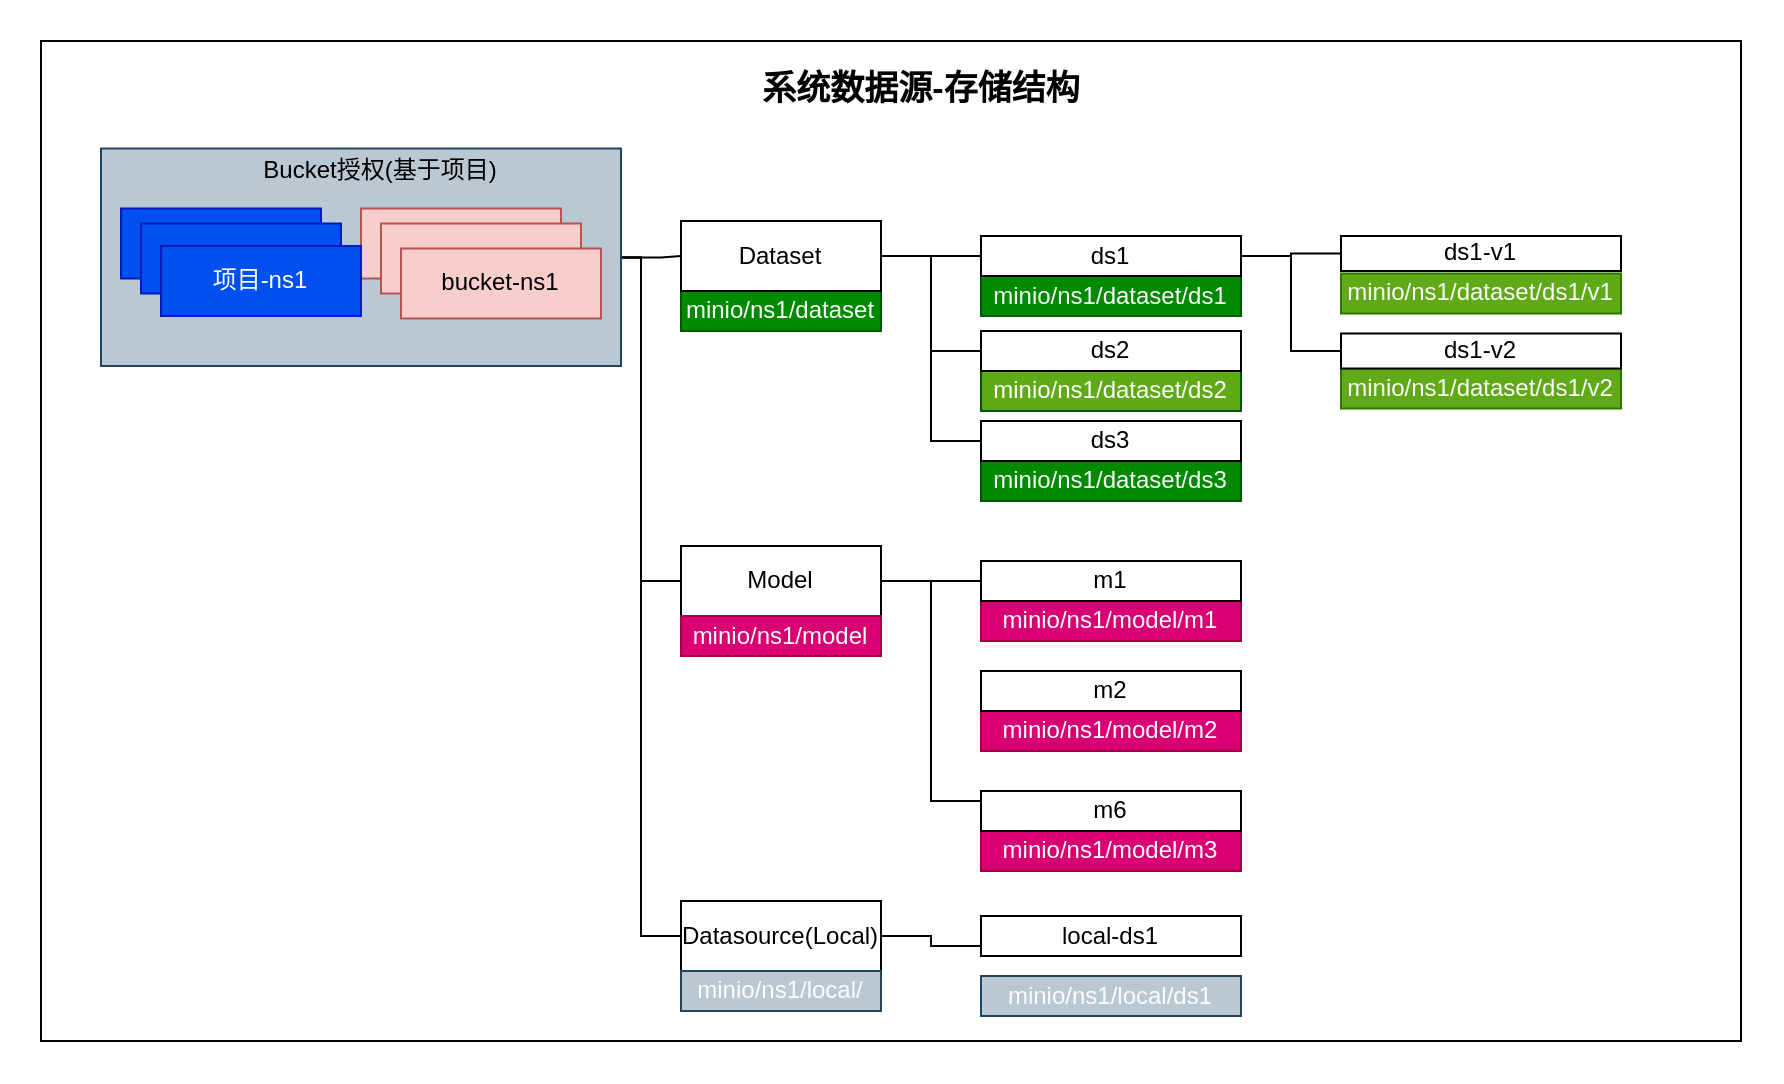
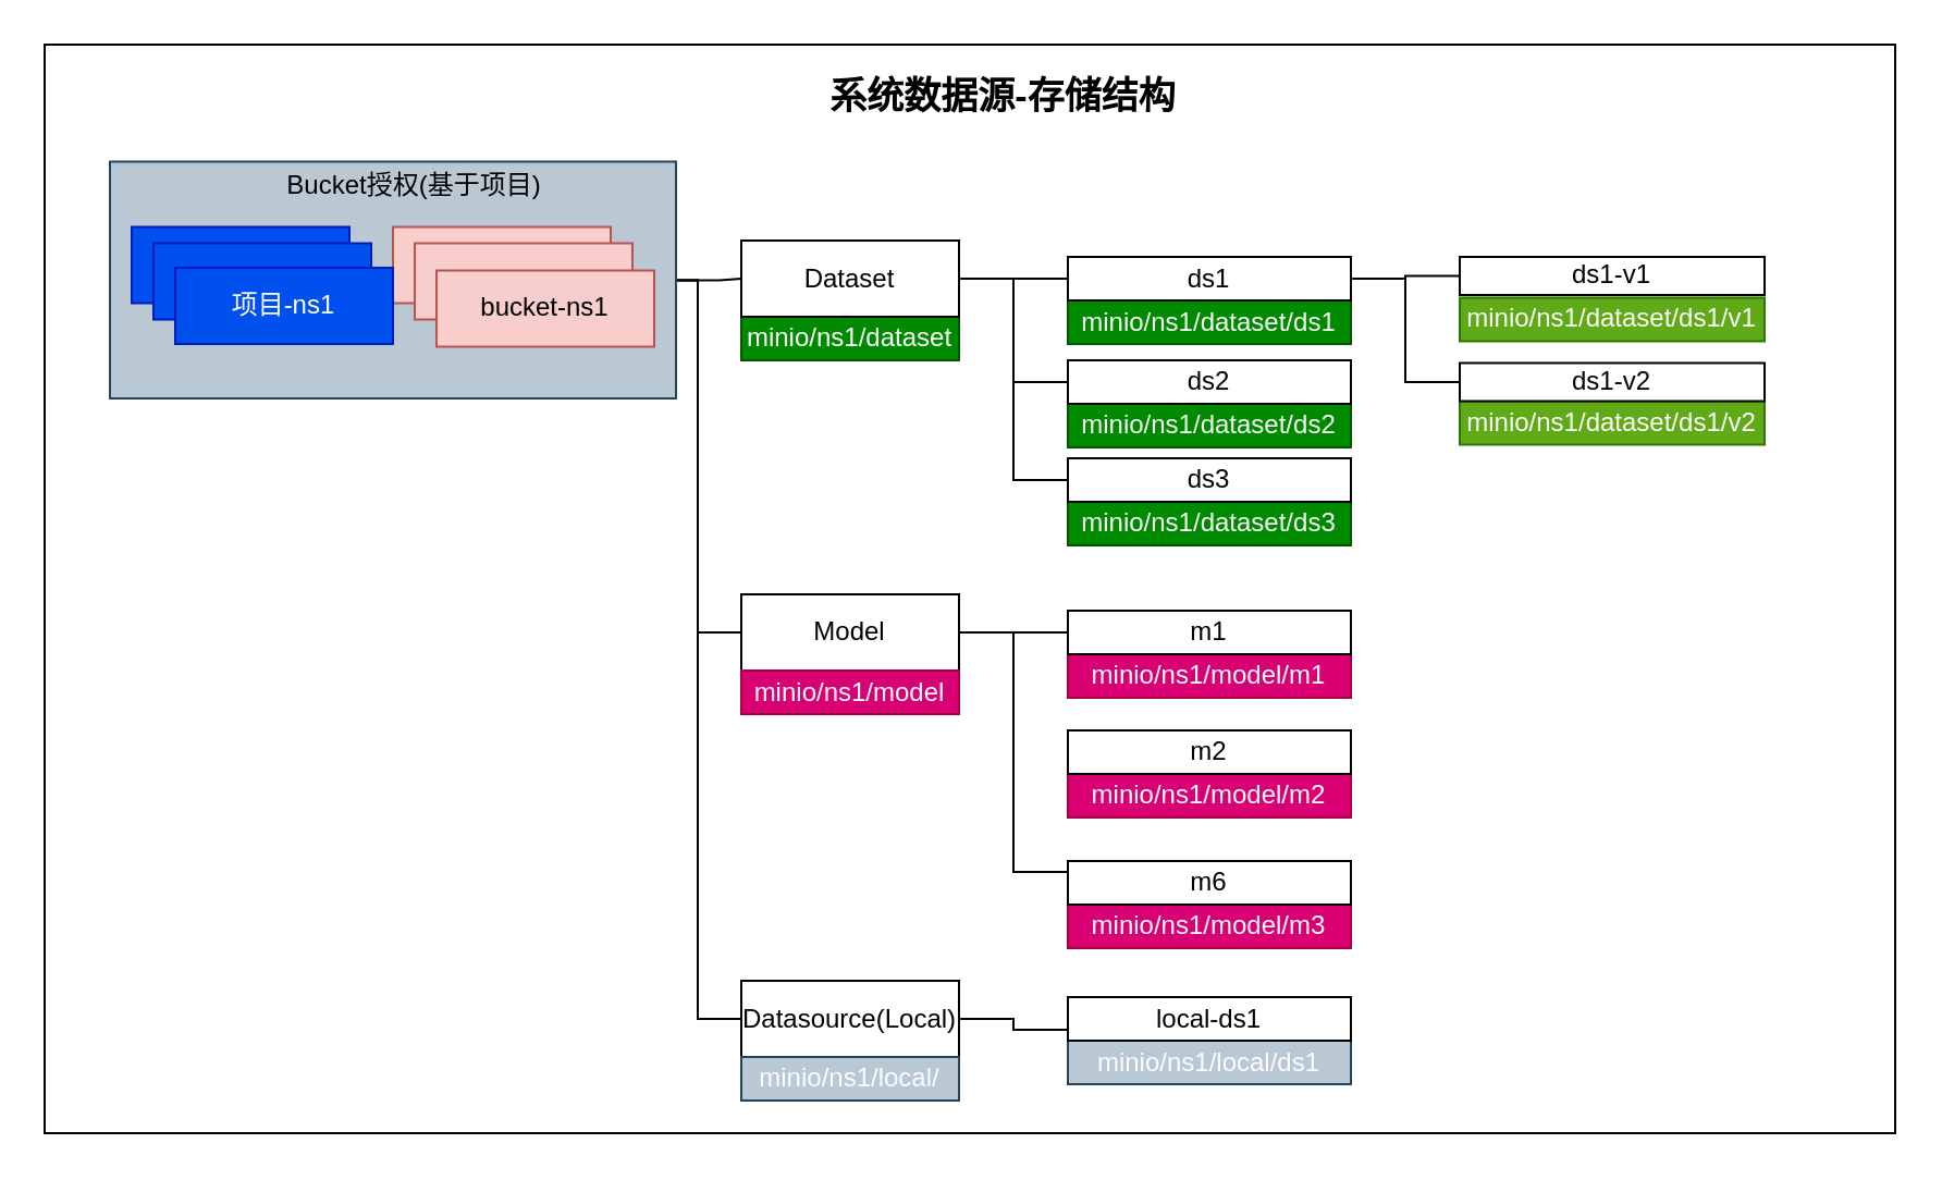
  <mxCell id="0" />
  <mxCell id="1" parent="0" />
  <mxCell id="2" value="" style="rounded=0;whiteSpace=wrap;html=1;" vertex="1" parent="1"><mxGeometry x="20" y="20" width="850" height="500" as="geometry" /></mxCell>
  <mxCell id="3" style="edgeStyle=orthogonalEdgeStyle;rounded=0;orthogonalLoop=1;jettySize=auto;html=1;entryX=0;entryY=0.5;entryDx=0;entryDy=0;fontSize=17;fontColor=#FDFCFC;endArrow=none;endFill=0;" edge="1" parent="1" source="6" target="14"><mxGeometry relative="1" as="geometry" /></mxCell>
  <mxCell id="4" style="edgeStyle=orthogonalEdgeStyle;rounded=0;orthogonalLoop=1;jettySize=auto;html=1;entryX=0;entryY=0.5;entryDx=0;entryDy=0;fontSize=17;fontColor=#FDFCFC;endArrow=none;endFill=0;" edge="1" parent="1" source="6" target="17"><mxGeometry relative="1" as="geometry"><Array as="points"><mxPoint x="320" y="128" /><mxPoint x="320" y="290" /></Array></mxGeometry></mxCell>
  <mxCell id="5" style="edgeStyle=orthogonalEdgeStyle;rounded=0;orthogonalLoop=1;jettySize=auto;html=1;entryX=0;entryY=0.5;entryDx=0;entryDy=0;fontSize=17;fontColor=#FDFCFC;endArrow=none;endFill=0;" edge="1" parent="1" source="6" target="43"><mxGeometry relative="1" as="geometry"><Array as="points"><mxPoint x="320" y="128" /><mxPoint x="320" y="468" /></Array></mxGeometry></mxCell>
  <mxCell id="6" value="" style="rounded=0;whiteSpace=wrap;html=1;fillColor=#bac8d3;strokeColor=#23445d;" vertex="1" parent="1"><mxGeometry x="50" y="73.75" width="260" height="108.75" as="geometry" /></mxCell>
  <mxCell id="7" value="Bucket授权(基于项目)" style="text;html=1;strokeColor=none;fillColor=none;align=center;verticalAlign=middle;whiteSpace=wrap;rounded=0;" vertex="1" parent="1"><mxGeometry x="110" y="60" width="160" height="50" as="geometry" /></mxCell>
  <mxCell id="8" value="项目-ns1" style="rounded=0;whiteSpace=wrap;html=1;fillColor=#0050ef;fontColor=#ffffff;strokeColor=#001DBC;" vertex="1" parent="1"><mxGeometry x="60" y="103.75" width="100" height="35" as="geometry" /></mxCell>
  <mxCell id="9" value="bucket-ns1" style="rounded=0;whiteSpace=wrap;html=1;fillColor=#f8cecc;strokeColor=#b85450;" vertex="1" parent="1"><mxGeometry x="180" y="103.75" width="100" height="35" as="geometry" /></mxCell>
  <mxCell id="10" value="minio/ns1/dataset" style="rounded=0;whiteSpace=wrap;html=1;fillColor=#008a00;strokeColor=#005700;fontColor=#ffffff;" vertex="1" parent="1"><mxGeometry x="340" y="145" width="100" height="20" as="geometry" /></mxCell>
  <mxCell id="11" style="edgeStyle=orthogonalEdgeStyle;rounded=0;orthogonalLoop=1;jettySize=auto;html=1;entryX=0;entryY=0.5;entryDx=0;entryDy=0;fontColor=#FDFCFC;endArrow=none;endFill=0;" edge="1" parent="1" source="14" target="22"><mxGeometry relative="1" as="geometry" /></mxCell>
  <mxCell id="12" style="edgeStyle=orthogonalEdgeStyle;rounded=0;orthogonalLoop=1;jettySize=auto;html=1;entryX=0;entryY=0.5;entryDx=0;entryDy=0;fontColor=#FDFCFC;endArrow=none;endFill=0;" edge="1" parent="1" source="14" target="24"><mxGeometry relative="1" as="geometry" /></mxCell>
  <mxCell id="13" style="edgeStyle=orthogonalEdgeStyle;rounded=0;orthogonalLoop=1;jettySize=auto;html=1;entryX=0;entryY=0.5;entryDx=0;entryDy=0;fontColor=#FDFCFC;endArrow=none;endFill=0;" edge="1" parent="1" source="14" target="26"><mxGeometry relative="1" as="geometry" /></mxCell>
  <mxCell id="14" value="Dataset" style="rounded=0;whiteSpace=wrap;html=1;" vertex="1" parent="1"><mxGeometry x="340" y="110" width="100" height="35" as="geometry" /></mxCell>
  <mxCell id="15" style="edgeStyle=orthogonalEdgeStyle;rounded=0;orthogonalLoop=1;jettySize=auto;html=1;entryX=0;entryY=0.5;entryDx=0;entryDy=0;fontColor=#FDFCFC;endArrow=none;endFill=0;" edge="1" parent="1" source="17" target="28"><mxGeometry relative="1" as="geometry" /></mxCell>
  <mxCell id="16" style="edgeStyle=orthogonalEdgeStyle;rounded=0;orthogonalLoop=1;jettySize=auto;html=1;entryX=0;entryY=0.25;entryDx=0;entryDy=0;fontColor=#FDFCFC;endArrow=none;endFill=0;" edge="1" parent="1" source="17" target="32"><mxGeometry relative="1" as="geometry" /></mxCell>
  <mxCell id="17" value="Model" style="rounded=0;whiteSpace=wrap;html=1;" vertex="1" parent="1"><mxGeometry x="340" y="272.5" width="100" height="35" as="geometry" /></mxCell>
  <mxCell id="18" value="minio/ns1/model" style="rounded=0;whiteSpace=wrap;html=1;fillColor=#d80073;strokeColor=#A50040;fontColor=#ffffff;" vertex="1" parent="1"><mxGeometry x="340" y="307.5" width="100" height="20" as="geometry" /></mxCell>
  <mxCell id="19" value="&lt;font color=&quot;#fdfcfc&quot;&gt;minio/ns1/dataset/ds1&lt;/font&gt;" style="rounded=0;whiteSpace=wrap;html=1;fillColor=#008a00;strokeColor=#005700;fontColor=#ffffff;" vertex="1" parent="1"><mxGeometry x="490" y="137.5" width="130" height="20" as="geometry" /></mxCell>
  <mxCell id="20" style="edgeStyle=orthogonalEdgeStyle;rounded=0;orthogonalLoop=1;jettySize=auto;html=1;entryX=0;entryY=0.5;entryDx=0;entryDy=0;fontColor=#FDFCFC;endArrow=none;endFill=0;" edge="1" parent="1" source="22" target="34"><mxGeometry relative="1" as="geometry" /></mxCell>
  <mxCell id="21" style="edgeStyle=orthogonalEdgeStyle;rounded=0;orthogonalLoop=1;jettySize=auto;html=1;entryX=0;entryY=0.5;entryDx=0;entryDy=0;fontColor=#FDFCFC;endArrow=none;endFill=0;" edge="1" parent="1" source="22" target="36"><mxGeometry relative="1" as="geometry" /></mxCell>
  <mxCell id="22" value="ds1" style="rounded=0;whiteSpace=wrap;html=1;" vertex="1" parent="1"><mxGeometry x="490" y="117.5" width="130" height="20" as="geometry" /></mxCell>
- <mxCell id="23" value="&lt;font color=&quot;#fdfcfc&quot;&gt;minio/ns1/dataset/ds2&lt;/font&gt;" style="rounded=0;whiteSpace=wrap;html=1;fillColor=#60a917;strokeColor=#005700;fontColor=#ffffff;" vertex="1" parent="1"><mxGeometry x="490" y="185" width="130" height="20" as="geometry" /></mxCell>
+ <mxCell id="23" value="&lt;font color=&quot;#fdfcfc&quot;&gt;minio/ns1/dataset/ds2&lt;/font&gt;" style="rounded=0;whiteSpace=wrap;html=1;fillColor=#008a00;strokeColor=#005700;fontColor=#ffffff;" vertex="1" parent="1"><mxGeometry x="490" y="185" width="130" height="20" as="geometry" /></mxCell>
  <mxCell id="24" value="ds2" style="rounded=0;whiteSpace=wrap;html=1;" vertex="1" parent="1"><mxGeometry x="490" y="165" width="130" height="20" as="geometry" /></mxCell>
  <mxCell id="25" value="&lt;font color=&quot;#fdfcfc&quot;&gt;minio/ns1/dataset/ds3&lt;/font&gt;" style="rounded=0;whiteSpace=wrap;html=1;fillColor=#008a00;strokeColor=#005700;fontColor=#ffffff;" vertex="1" parent="1"><mxGeometry x="490" y="230" width="130" height="20" as="geometry" /></mxCell>
  <mxCell id="26" value="ds3" style="rounded=0;whiteSpace=wrap;html=1;" vertex="1" parent="1"><mxGeometry x="490" y="210" width="130" height="20" as="geometry" /></mxCell>
  <mxCell id="27" value="&lt;font color=&quot;#fdfcfc&quot;&gt;minio/ns1/model/m1&lt;/font&gt;" style="rounded=0;whiteSpace=wrap;html=1;fillColor=#d80073;strokeColor=#A50040;fontColor=#ffffff;" vertex="1" parent="1"><mxGeometry x="490" y="300" width="130" height="20" as="geometry" /></mxCell>
  <mxCell id="28" value="m1" style="rounded=0;whiteSpace=wrap;html=1;" vertex="1" parent="1"><mxGeometry x="490" y="280" width="130" height="20" as="geometry" /></mxCell>
  <mxCell id="29" value="&lt;font color=&quot;#fdfcfc&quot;&gt;minio/ns1/model/m2&lt;/font&gt;" style="rounded=0;whiteSpace=wrap;html=1;fillColor=#d80073;strokeColor=#A50040;fontColor=#ffffff;" vertex="1" parent="1"><mxGeometry x="490" y="355" width="130" height="20" as="geometry" /></mxCell>
  <mxCell id="30" value="m2" style="rounded=0;whiteSpace=wrap;html=1;" vertex="1" parent="1"><mxGeometry x="490" y="335" width="130" height="20" as="geometry" /></mxCell>
  <mxCell id="31" value="&lt;font color=&quot;#fdfcfc&quot;&gt;minio/ns1/model/m3&lt;/font&gt;" style="rounded=0;whiteSpace=wrap;html=1;fillColor=#d80073;strokeColor=#A50040;fontColor=#ffffff;" vertex="1" parent="1"><mxGeometry x="490" y="415" width="130" height="20" as="geometry" /></mxCell>
  <mxCell id="32" value="m6" style="rounded=0;whiteSpace=wrap;html=1;" vertex="1" parent="1"><mxGeometry x="490" y="395" width="130" height="20" as="geometry" /></mxCell>
  <mxCell id="33" value="&lt;font color=&quot;#fdfcfc&quot;&gt;minio/ns1/dataset/ds1/v1&lt;/font&gt;" style="rounded=0;whiteSpace=wrap;html=1;fillColor=#60a917;strokeColor=#2D7600;fontColor=#ffffff;" vertex="1" parent="1"><mxGeometry x="670" y="136.25" width="140" height="20" as="geometry" /></mxCell>
  <mxCell id="34" value="ds1-v1" style="rounded=0;whiteSpace=wrap;html=1;" vertex="1" parent="1"><mxGeometry x="670" y="117.5" width="140" height="17.5" as="geometry" /></mxCell>
  <mxCell id="35" value="&lt;font color=&quot;#fdfcfc&quot;&gt;minio/ns1/dataset/ds1/v2&lt;/font&gt;" style="rounded=0;whiteSpace=wrap;html=1;fillColor=#60a917;strokeColor=#2D7600;fontColor=#ffffff;" vertex="1" parent="1"><mxGeometry x="670" y="183.75" width="140" height="20" as="geometry" /></mxCell>
  <mxCell id="36" value="ds1-v2" style="rounded=0;whiteSpace=wrap;html=1;" vertex="1" parent="1"><mxGeometry x="670" y="166.25" width="140" height="17.5" as="geometry" /></mxCell>
  <mxCell id="37" value="&lt;font color=&quot;#000000&quot; style=&quot;font-size: 17px;&quot;&gt;系统数据源-存储结构&lt;/font&gt;" style="text;html=1;resizable=0;autosize=1;align=center;verticalAlign=middle;points=[];fillColor=none;strokeColor=none;rounded=0;fontColor=#FDFCFC;fontStyle=1;fontSize=17;" vertex="1" parent="1"><mxGeometry x="370" y="30" width="180" height="30" as="geometry" /></mxCell>
  <mxCell id="38" value="项目-ns1" style="rounded=0;whiteSpace=wrap;html=1;fillColor=#0050ef;fontColor=#ffffff;strokeColor=#001DBC;" vertex="1" parent="1"><mxGeometry x="70" y="111.25" width="100" height="35" as="geometry" /></mxCell>
  <mxCell id="39" value="bucket-ns1" style="rounded=0;whiteSpace=wrap;html=1;fillColor=#f8cecc;strokeColor=#b85450;" vertex="1" parent="1"><mxGeometry x="190" y="111.25" width="100" height="35" as="geometry" /></mxCell>
  <mxCell id="40" value="项目-ns1" style="rounded=0;whiteSpace=wrap;html=1;fillColor=#0050ef;fontColor=#ffffff;strokeColor=#001DBC;" vertex="1" parent="1"><mxGeometry x="80" y="122.5" width="100" height="35" as="geometry" /></mxCell>
  <mxCell id="41" value="bucket-ns1" style="rounded=0;whiteSpace=wrap;html=1;fillColor=#f8cecc;strokeColor=#b85450;" vertex="1" parent="1"><mxGeometry x="200" y="123.75" width="100" height="35" as="geometry" /></mxCell>
  <mxCell id="42" style="edgeStyle=orthogonalEdgeStyle;rounded=0;orthogonalLoop=1;jettySize=auto;html=1;entryX=0;entryY=0.75;entryDx=0;entryDy=0;fontSize=17;fontColor=#000000;endArrow=none;endFill=0;" edge="1" parent="1" source="43" target="46"><mxGeometry relative="1" as="geometry" /></mxCell>
  <mxCell id="43" value="Datasource(Local)" style="rounded=0;whiteSpace=wrap;html=1;" vertex="1" parent="1"><mxGeometry x="340" y="450" width="100" height="35" as="geometry" /></mxCell>
  <mxCell id="44" value="minio/ns1/local/" style="rounded=0;whiteSpace=wrap;html=1;fillColor=#bac8d3;strokeColor=#23445d;fontColor=#FDFCFC;" vertex="1" parent="1"><mxGeometry x="340" y="485" width="100" height="20" as="geometry" /></mxCell>
- <mxCell id="45" value="&lt;font color=&quot;#fdfcfc&quot;&gt;minio/ns1/local/ds1&lt;/font&gt;" style="rounded=0;whiteSpace=wrap;html=1;fillColor=#bac8d3;strokeColor=#23445d;" vertex="1" parent="1"><mxGeometry x="490" y="487.5" width="130" height="20" as="geometry" /></mxCell>
+ <mxCell id="45" value="&lt;font color=&quot;#fdfcfc&quot;&gt;minio/ns1/local/ds1&lt;/font&gt;" style="rounded=0;whiteSpace=wrap;html=1;fillColor=#bac8d3;strokeColor=#23445d;" vertex="1" parent="1"><mxGeometry x="490" y="477.5" width="130" height="20" as="geometry" /></mxCell>
  <mxCell id="46" value="local-ds1" style="rounded=0;whiteSpace=wrap;html=1;" vertex="1" parent="1"><mxGeometry x="490" y="457.5" width="130" height="20" as="geometry" /></mxCell>
